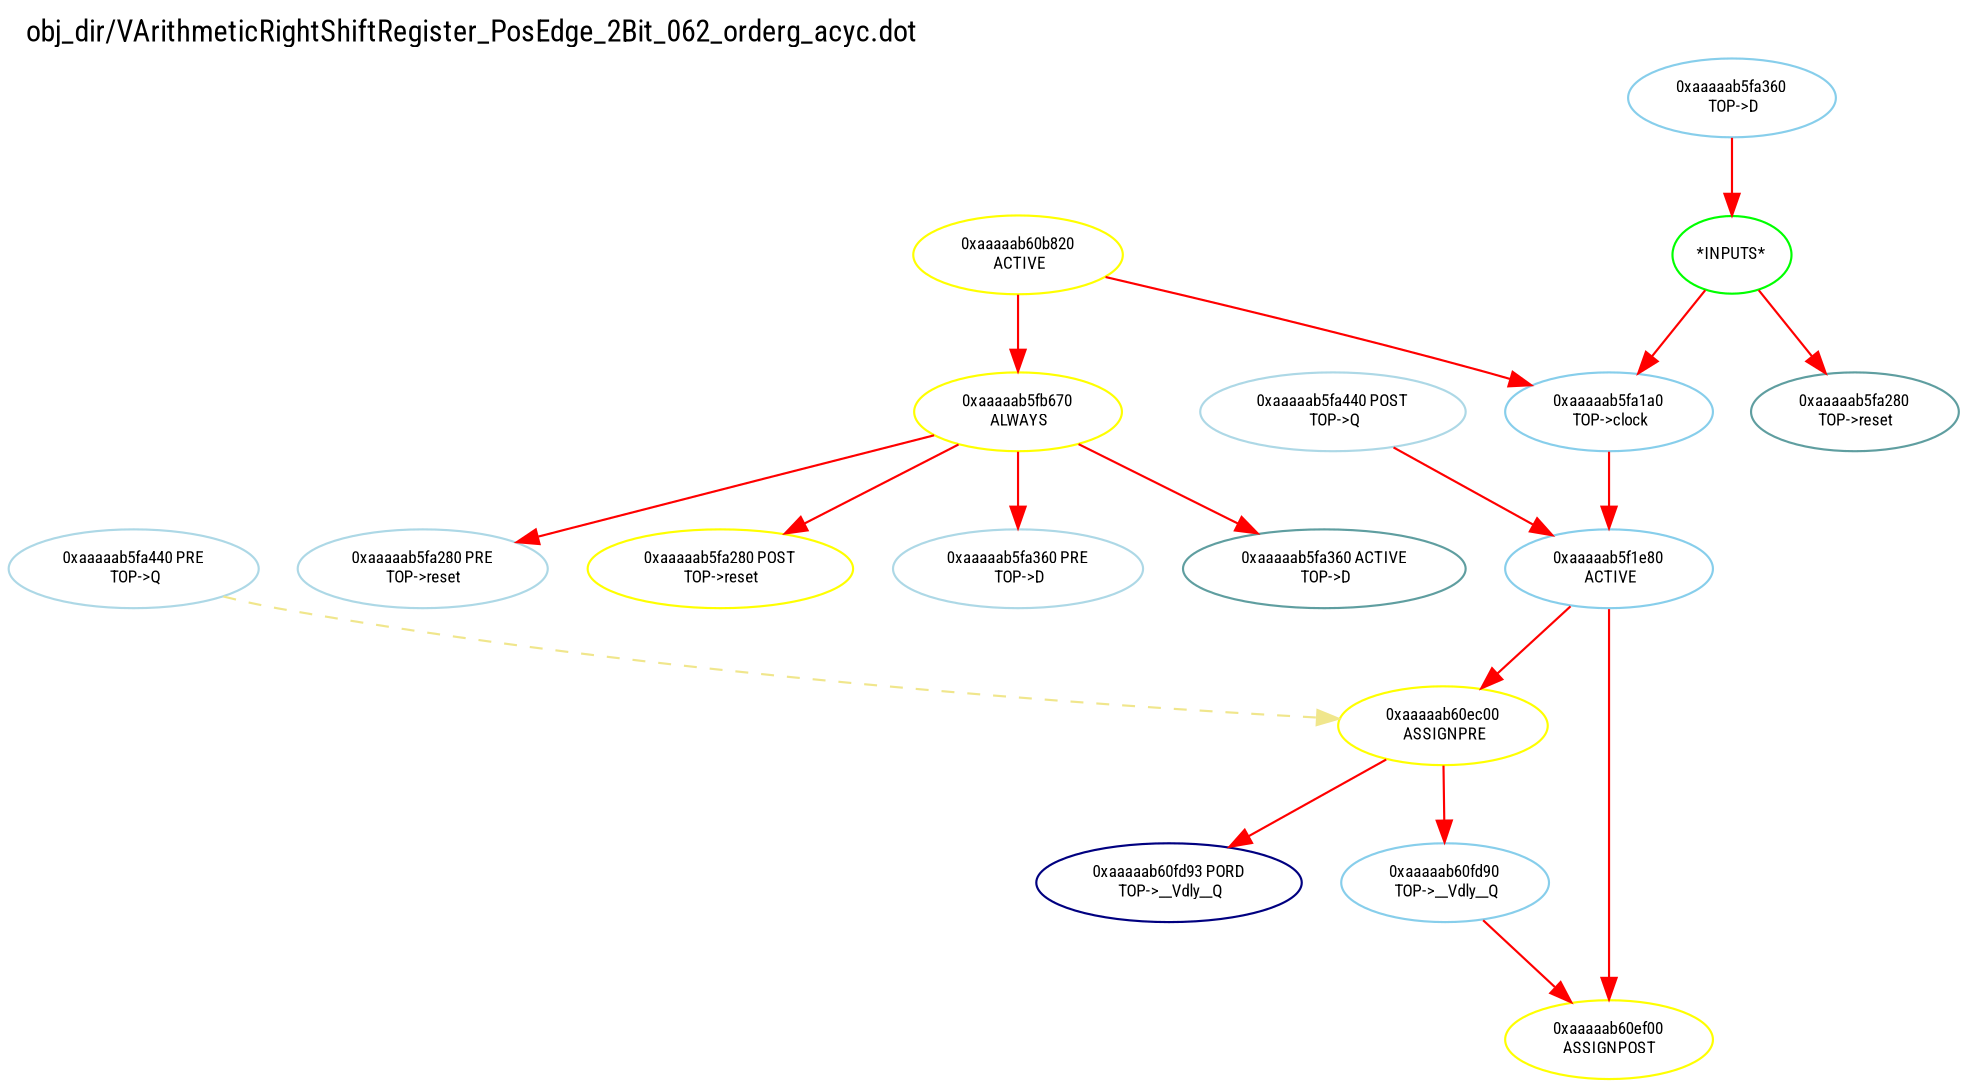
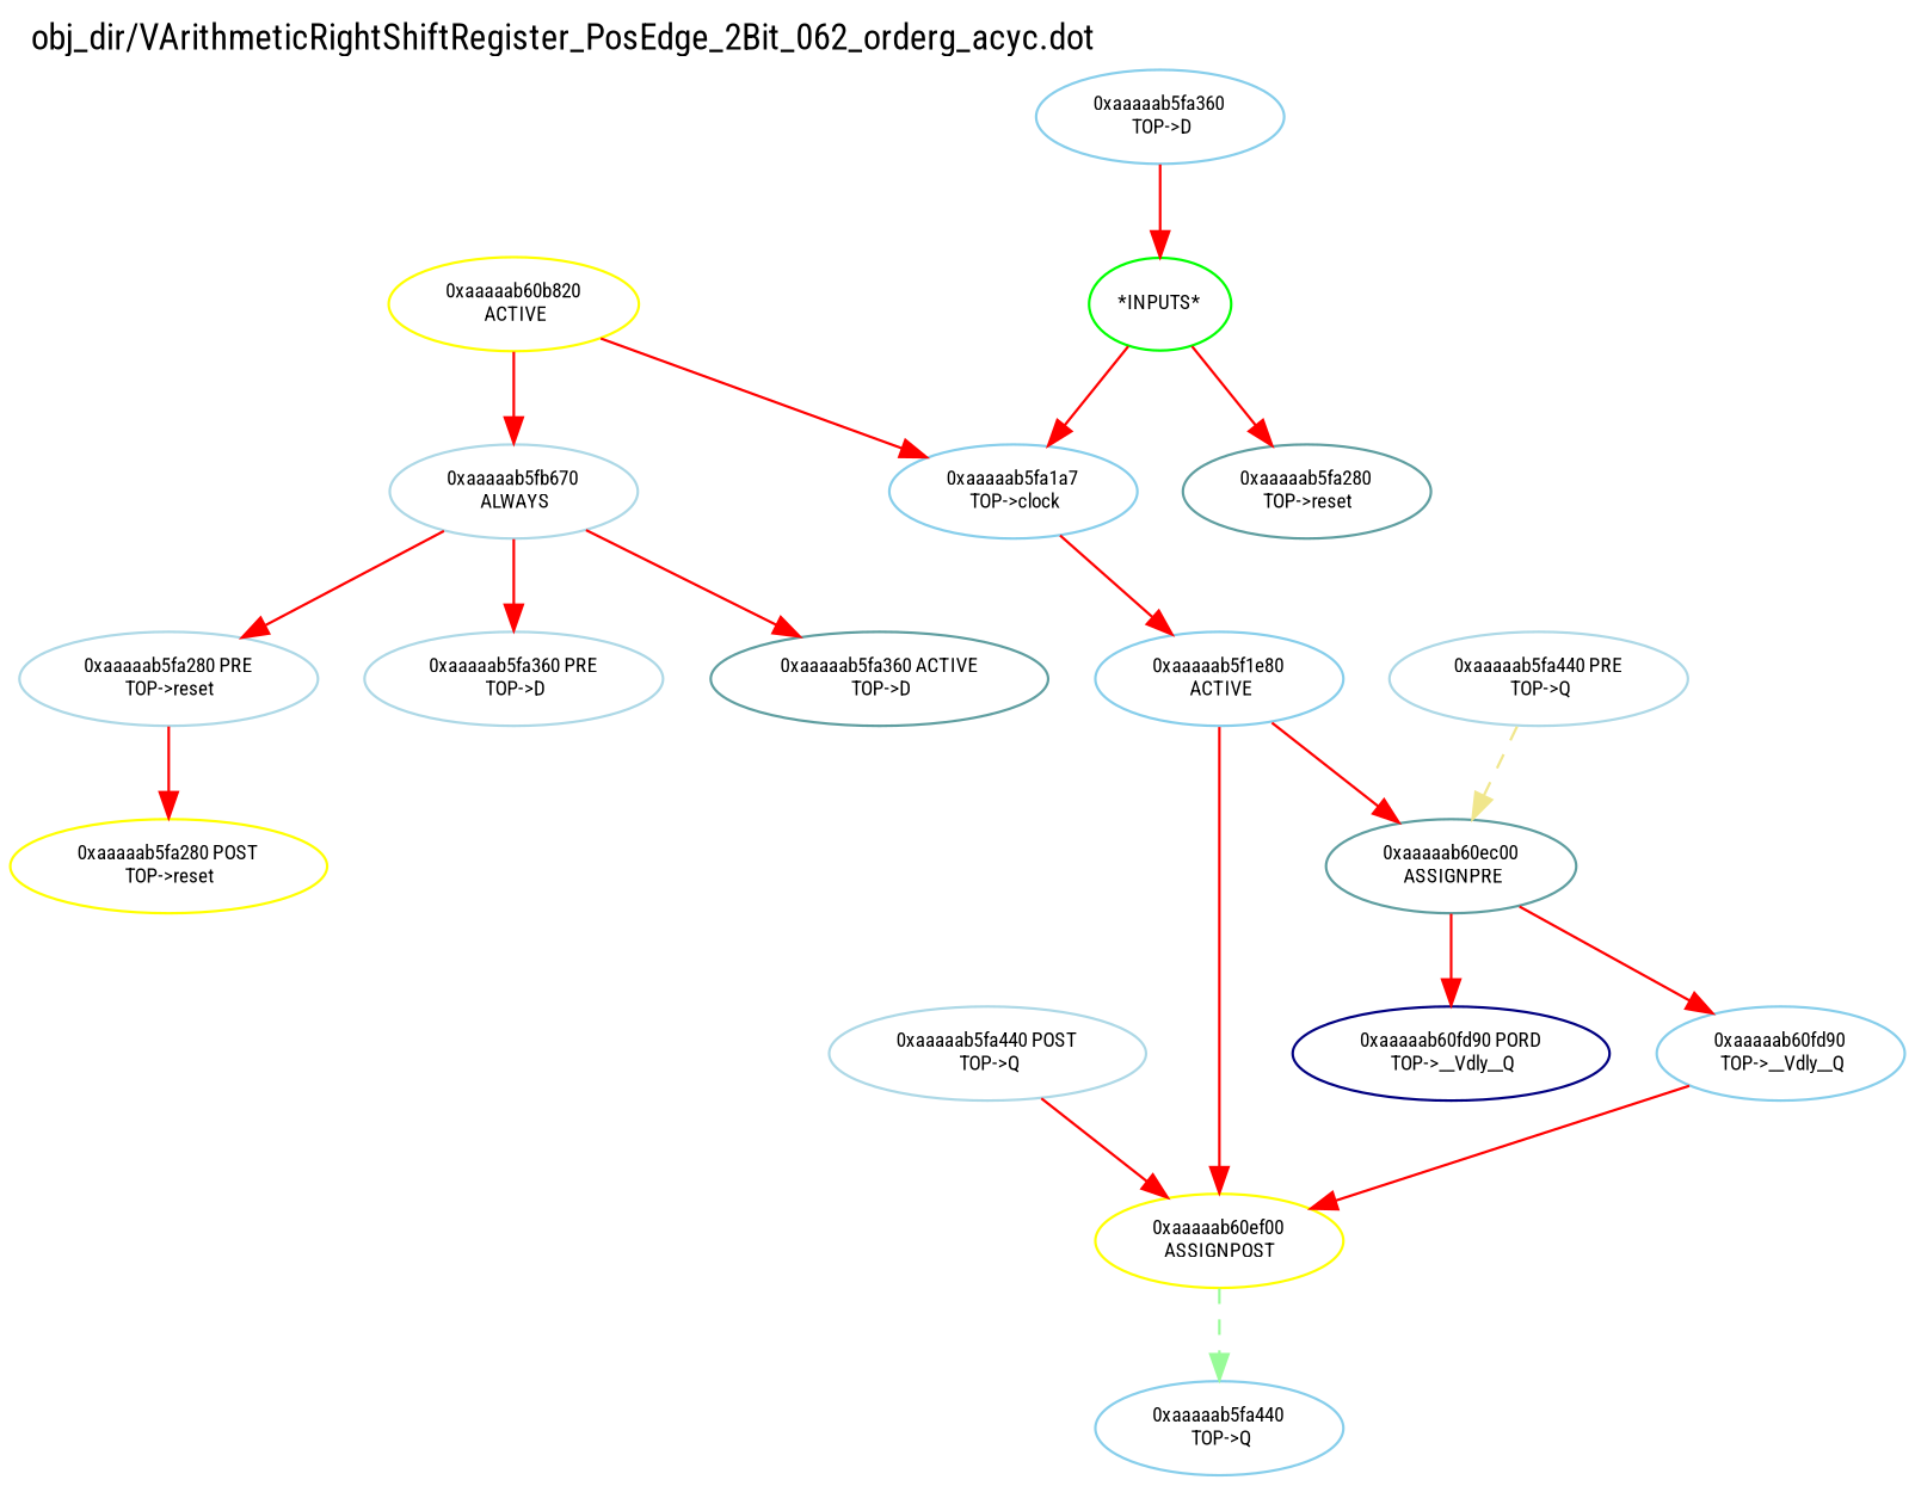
  digraph {
    fontname="Roboto Condensed"
    label="obj_dir/VArithmeticRightShiftRegister_PosEdge_2Bit_062_orderg_acyc.dot"
    labeljust=l
    labelloc=t
    rankdir=TB
    node [color=skyblue fontname="Roboto Condensed" fontsize=8]
    edge [color=red fontname="Roboto Condensed" fontsize=8 weight=32]
    n1 [color=green label="*INPUTS*"]
-   n2 [label="0xaaaaab5fa1a0\n TOP->clock"]
+   n2 [label="0xaaaaab5fa1a7\n TOP->clock"]
    n3 [color=CadetBlue label="0xaaaaab5fa280\n TOP->reset"]
    n4 [label="0xaaaaab5f1e80\n ACTIVE"]
    n5 [label="0xaaaaab5fa360\n TOP->D"]
    n6 [color=yellow label="0xaaaaab60b820\n ACTIVE"]
-   n7 [color=yellow label="0xaaaaab5fb670\n ALWAYS"]
+   n7 [color=lightblue label="0xaaaaab5fb670\n ALWAYS"]
    n8 [color=yellow label="0xaaaaab60ef00\n ASSIGNPOST"]
-   n9 [color=yellow label="0xaaaaab60ec00\n ASSIGNPRE"]
+   n9 [color=CadetBlue label="0xaaaaab60ec00\n ASSIGNPRE"]
    n10 [color=lightblue label="0xaaaaab5fa280 PRE\n TOP->reset"]
    n11 [color=yellow label="0xaaaaab5fa280 POST\n TOP->reset"]
    n12 [color=lightblue label="0xaaaaab5fa360 PRE\n TOP->D"]
    n13 [color=CadetBlue label="0xaaaaab5fa360 ACTIVE\n TOP->D"]
    n14 [label="0xaaaaab60fd90\n TOP->__Vdly__Q"]
-   n15 [color=NavyBlue label="0xaaaaab60fd93 PORD\n TOP->__Vdly__Q"]
+   n15 [color=NavyBlue label="0xaaaaab60fd90 PORD\n TOP->__Vdly__Q"]
+   n16 [label="0xaaaaab5fa440\n TOP->Q"]
    n17 [color=lightblue label="0xaaaaab5fa440 PRE\n TOP->Q"]
    n18 [color=lightblue label="0xaaaaab5fa440 POST\n TOP->Q"]
    n1 -> n2 [weight=1]
    n1 -> n3 [weight=1]
    n2 -> n4 [weight=8]
    n4 -> n8
    n4 -> n9
    n5 -> n1 [weight=1]
    n6 -> n2 [weight=8]
    n6 -> n7
    n7 -> n10
-   n7 -> n11 [weight=2]
+   n10 -> n11 [weight=2]
    n7 -> n12
    n7 -> n13 [weight=2]
+   n8 -> n16 [color=PaleGreen style=dashed weight=1]
    n9 -> n14
    n9 -> n15
    n14 -> n8 [weight=8]
    n17 -> n9 [color=khaki style=dashed weight=3]
-   n18 -> n4 [weight=2]
+   n18 -> n8 [weight=2]
  }
